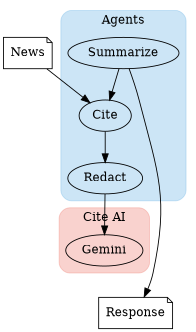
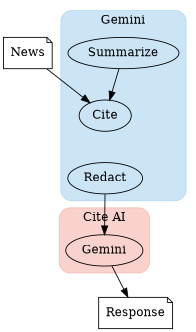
  digraph {
    style="filled,rounded"
    n1 [label=News shape=note]
    n2 [label=Response shape=note]
    n3 [label=Summarize]
    n4 [label=Cite]
    n5 [label=Redact]
    n6 [label=Gemini]
    subgraph sub_1 {
      n1
      n2
    }
    subgraph cluster_2 {
      color="#3498db40"
-     label=Agents
+     label=Gemini
      n3
      n4
      n5
    }
    subgraph cluster_3 {
      color="#e74c3c40"
      label="Cite AI"
      n6
    }
    n1 -> n4
    n3 -> n4
-   n4 -> n5
    n5 -> n6
-   n3 -> n2
+   n6 -> n2
  }
